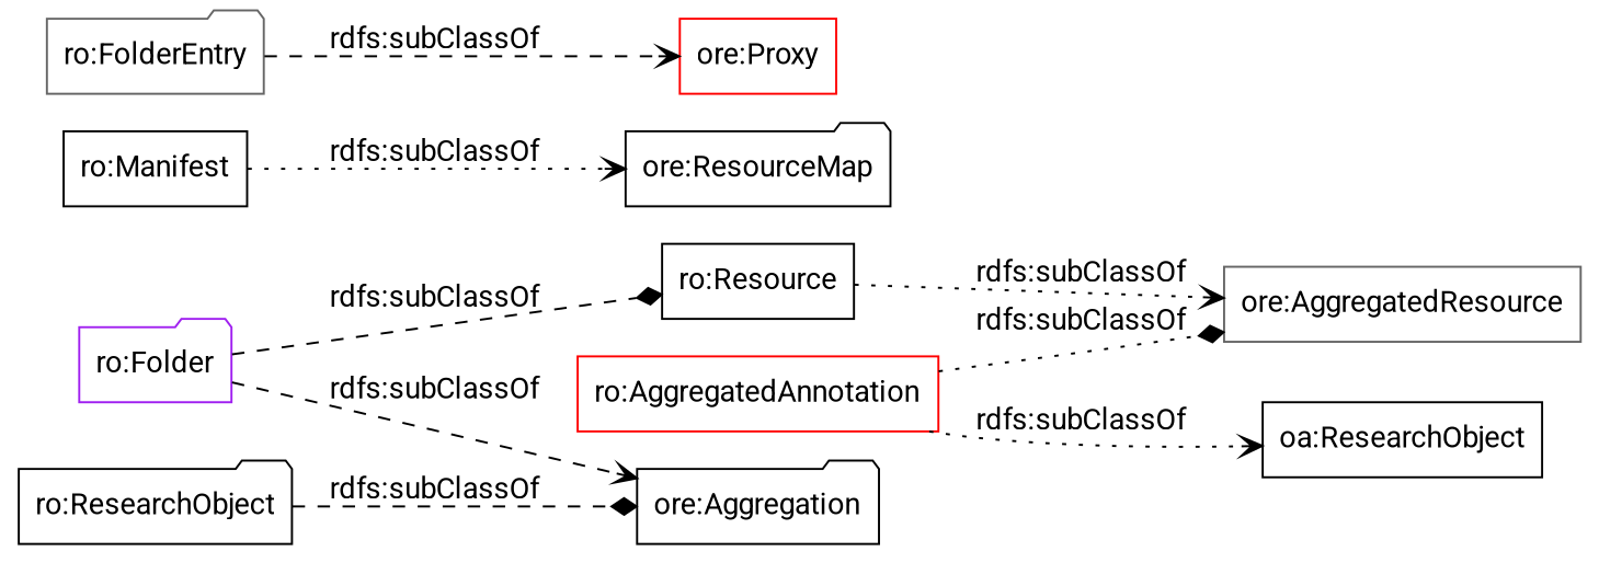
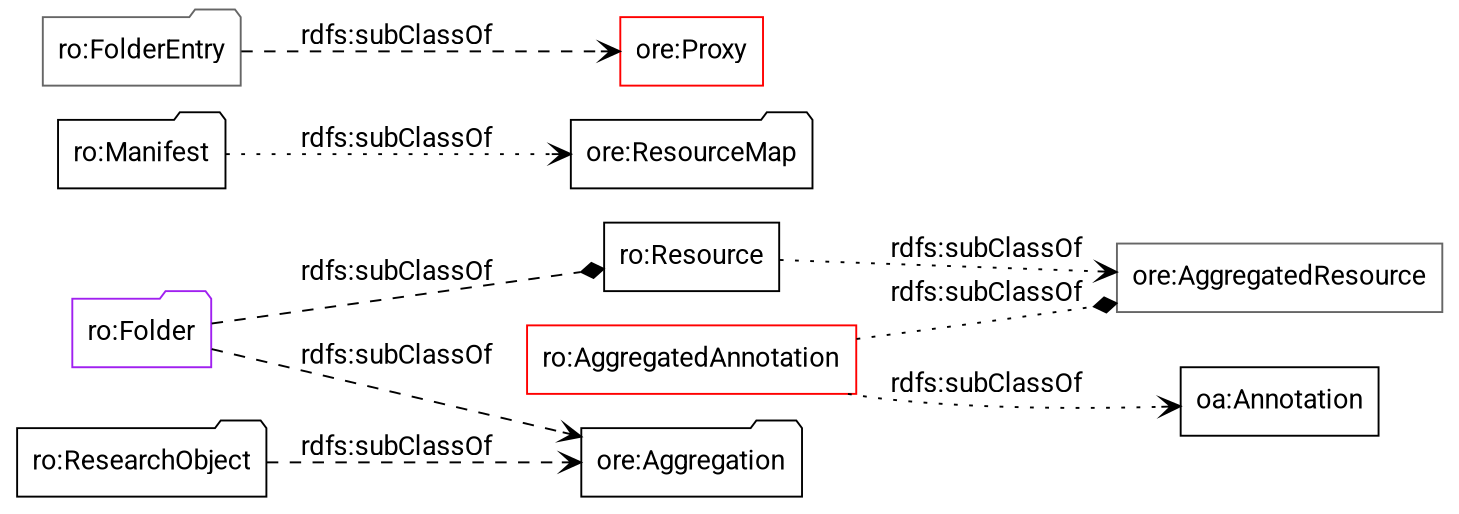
  digraph {
    fontname=Roboto
    rankdir=LR
    node [color=black fontname=Roboto shape=folder]
    edge [arrowhead=vee fontname=Roboto style=dotted]
    "ro:Resource" [shape=box]
    "ore:AggregatedResource" [color=gray40 shape=box]
    "ro:ResearchObject"
    "ore:Aggregation"
-   "ro:Manifest" [shape=box]
+   "ro:Manifest"
    "ore:ResourceMap"
    "ro:FolderEntry" [color=gray40]
    "ore:Proxy" [color=red shape=box]
    "ro:Folder" [color=purple]
    "ro:AggregatedAnnotation" [color=red shape=box]
-   "oa:Annotation" [shape=box label="oa:ResearchObject"]
+   "oa:Annotation" [shape=box]
    "ro:Resource" -> "ore:AggregatedResource" [label="rdfs:subClassOf"]
-   "ro:ResearchObject" -> "ore:Aggregation" [arrowhead=diamond label="rdfs:subClassOf" style=dashed]
+   "ro:ResearchObject" -> "ore:Aggregation" [label="rdfs:subClassOf" style=dashed]
    "ro:Manifest" -> "ore:ResourceMap" [label="rdfs:subClassOf"]
    "ro:FolderEntry" -> "ore:Proxy" [label="rdfs:subClassOf" style=dashed]
    "ro:Folder" -> "ro:Resource" [arrowhead=diamond label="rdfs:subClassOf" style=dashed]
    "ro:Folder" -> "ore:Aggregation" [label="rdfs:subClassOf" style=dashed]
    "ro:AggregatedAnnotation" -> "ore:AggregatedResource" [arrowhead=diamond label="rdfs:subClassOf"]
    "ro:AggregatedAnnotation" -> "oa:Annotation" [label="rdfs:subClassOf"]
  }
